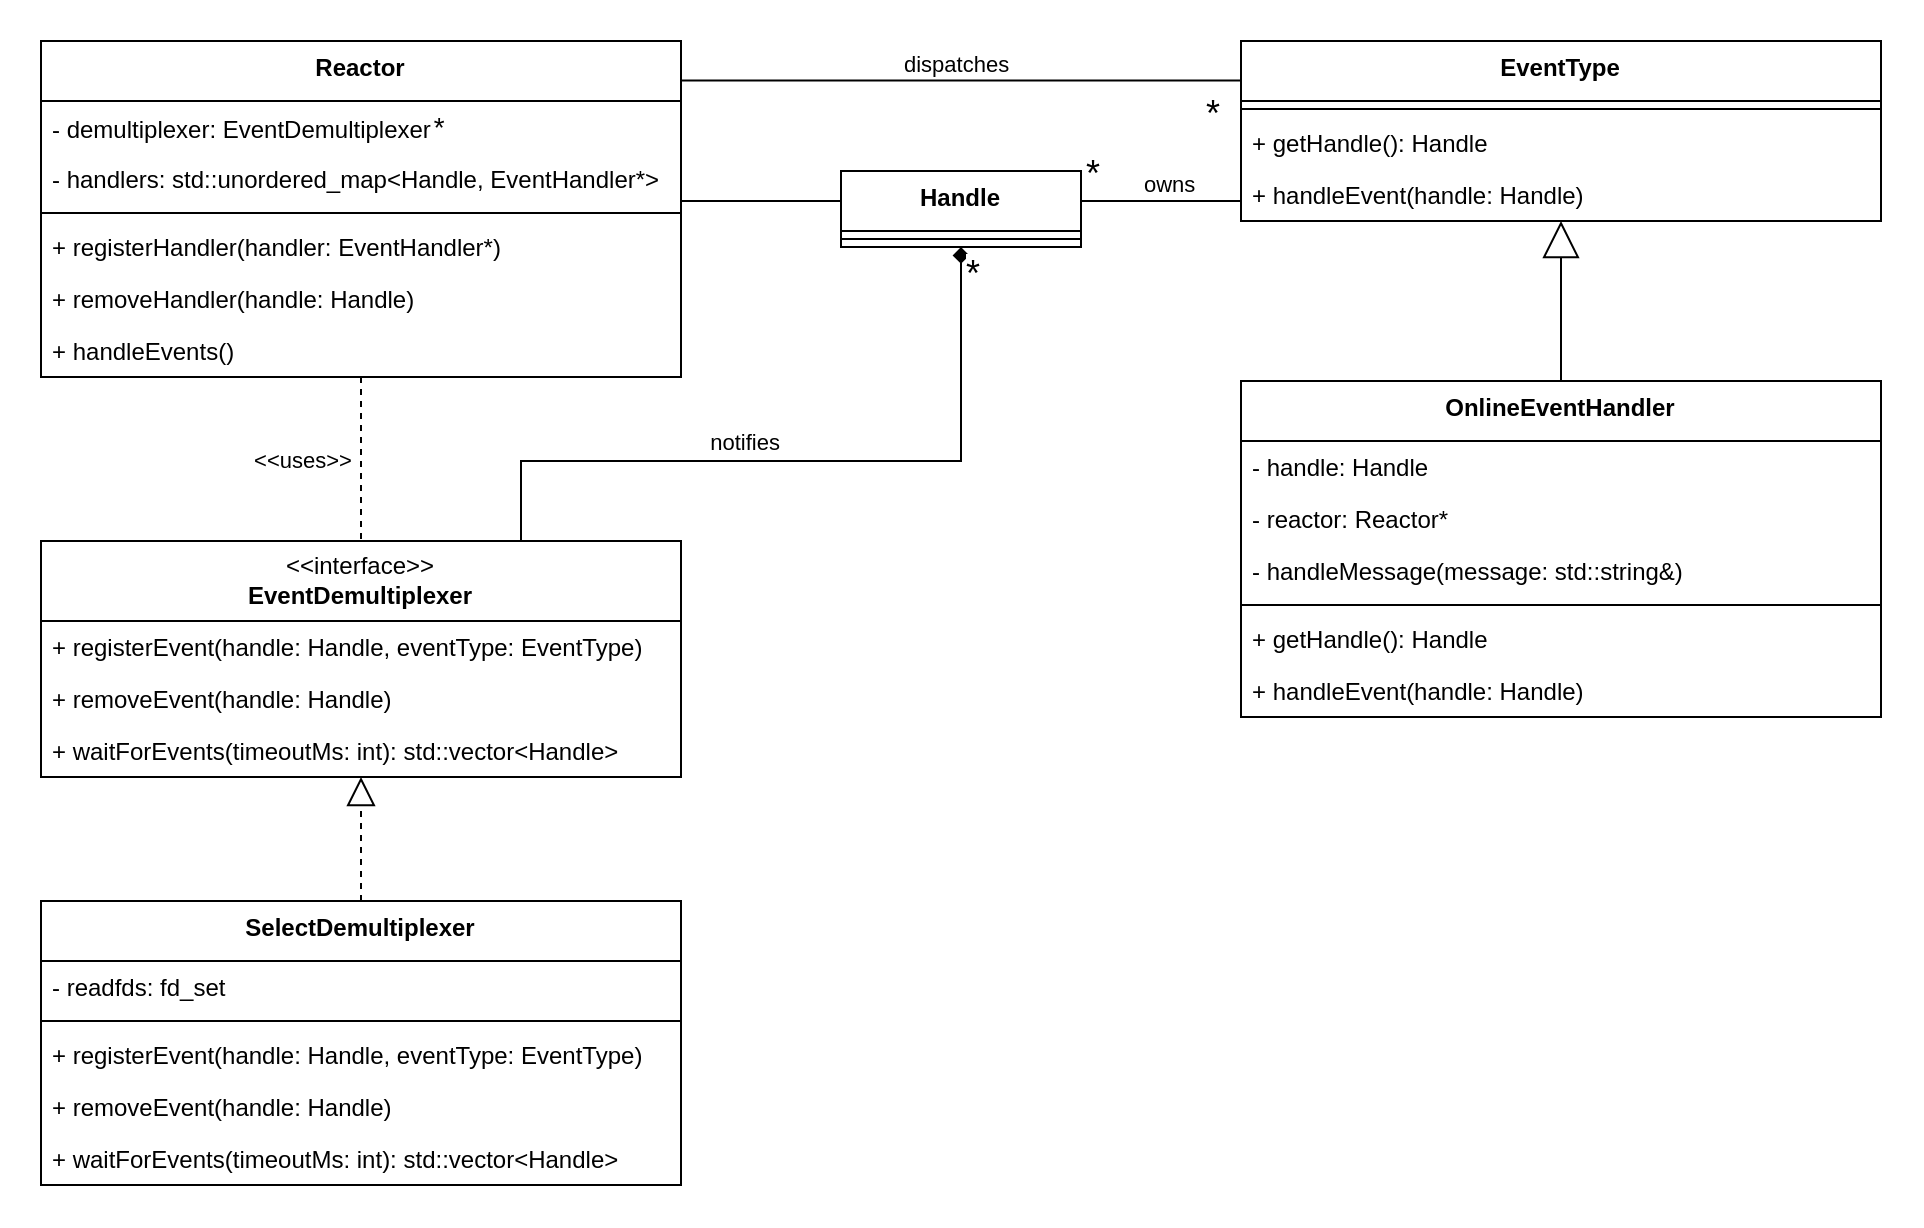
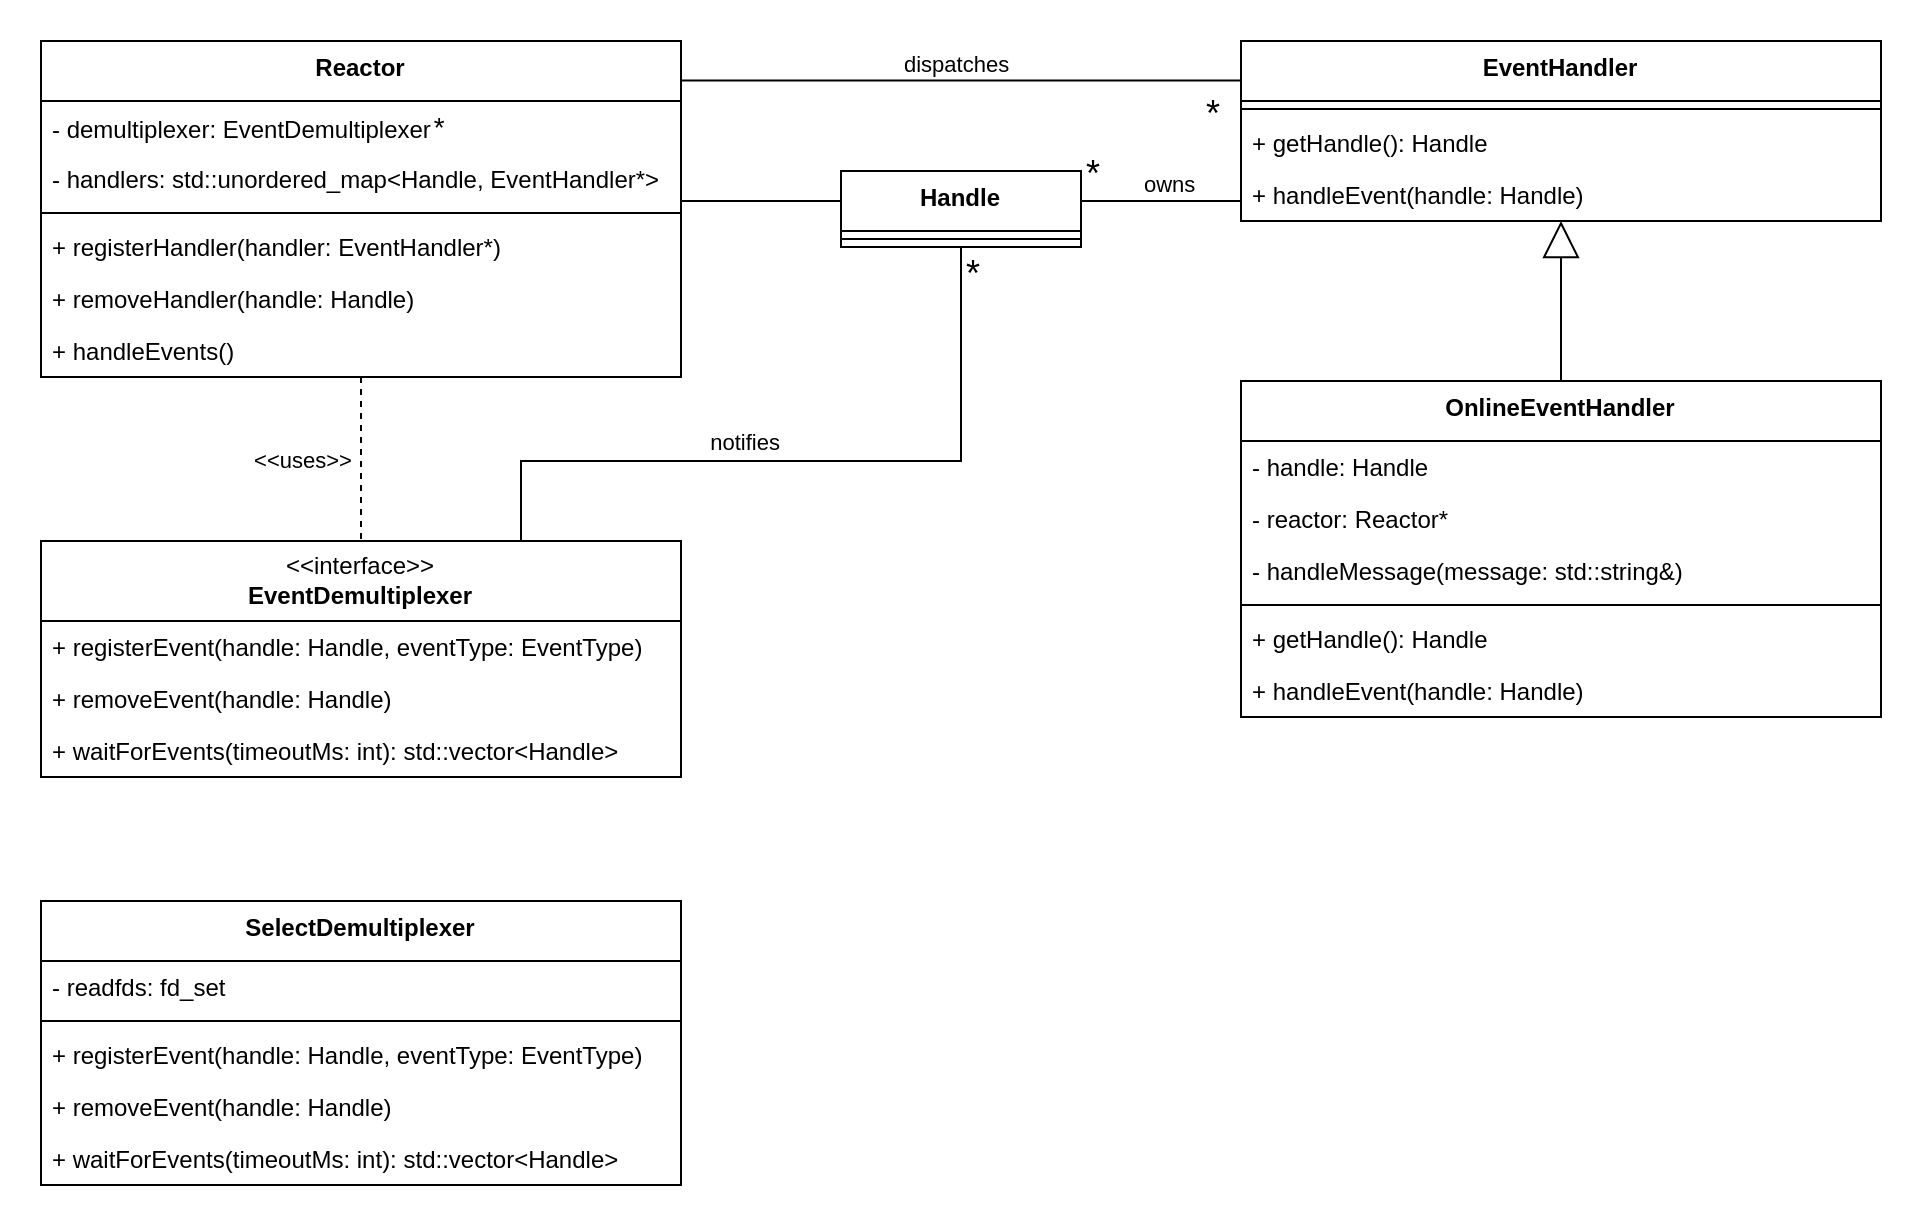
  <mxCell id="0" />
  <mxCell id="1" parent="0" />
  <mxCell id="2" value="Reactor" style="swimlane;fontStyle=1;align=center;verticalAlign=top;childLayout=stackLayout;horizontal=1;startSize=30;horizontalStack=0;resizeParent=1;resizeParentMax=0;resizeLast=0;collapsible=1;marginBottom=0;whiteSpace=wrap;html=1;" vertex="1" parent="1"><mxGeometry x="20" y="20" width="320" height="168" as="geometry" /></mxCell>
  <mxCell id="3" value="-&amp;nbsp;demultiplexer&lt;span style=&quot;background-color: initial;&quot;&gt;:&amp;nbsp;&lt;/span&gt;EventDemultiplexer&lt;span style=&quot;font-family: Consolas, &amp;quot;Courier New&amp;quot;, monospace; font-size: 14px;&quot;&gt;*&lt;/span&gt;" style="text;strokeColor=none;fillColor=none;align=left;verticalAlign=top;spacingLeft=4;spacingRight=4;overflow=hidden;rotatable=0;points=[[0,0.5],[1,0.5]];portConstraint=eastwest;whiteSpace=wrap;html=1;" vertex="1" parent="2"><mxGeometry y="30" width="320" height="26" as="geometry" /></mxCell>
  <mxCell id="4" value="-&amp;nbsp;handlers&lt;span style=&quot;background-color: initial;&quot;&gt;:&amp;nbsp;&lt;/span&gt;std::unordered_map&amp;lt;Handle, EventHandler*&amp;gt;" style="text;strokeColor=none;fillColor=none;align=left;verticalAlign=top;spacingLeft=4;spacingRight=4;overflow=hidden;rotatable=0;points=[[0,0.5],[1,0.5]];portConstraint=eastwest;whiteSpace=wrap;html=1;" vertex="1" parent="2"><mxGeometry y="56" width="320" height="26" as="geometry" /></mxCell>
  <mxCell id="5" value="" style="line;strokeWidth=1;fillColor=none;align=left;verticalAlign=middle;spacingTop=-1;spacingLeft=3;spacingRight=3;rotatable=0;labelPosition=right;points=[];portConstraint=eastwest;strokeColor=inherit;" vertex="1" parent="2"><mxGeometry y="82" width="320" height="8" as="geometry" /></mxCell>
  <mxCell id="6" value="+&amp;nbsp;registerHandler&lt;span style=&quot;background-color: initial;&quot;&gt;(handler: EventHandler*&lt;/span&gt;&lt;span style=&quot;background-color: initial;&quot;&gt;)&lt;/span&gt;" style="text;strokeColor=none;fillColor=none;align=left;verticalAlign=top;spacingLeft=4;spacingRight=4;overflow=hidden;rotatable=0;points=[[0,0.5],[1,0.5]];portConstraint=eastwest;whiteSpace=wrap;html=1;" vertex="1" parent="2"><mxGeometry y="90" width="320" height="26" as="geometry" /></mxCell>
  <mxCell id="7" value="+&amp;nbsp;removeHandler(handle: Handle&lt;span style=&quot;background-color: initial;&quot;&gt;)&lt;/span&gt;" style="text;strokeColor=none;fillColor=none;align=left;verticalAlign=top;spacingLeft=4;spacingRight=4;overflow=hidden;rotatable=0;points=[[0,0.5],[1,0.5]];portConstraint=eastwest;whiteSpace=wrap;html=1;" vertex="1" parent="2"><mxGeometry y="116" width="320" height="26" as="geometry" /></mxCell>
  <mxCell id="8" value="+&amp;nbsp;handleEvents&lt;span style=&quot;background-color: initial;&quot;&gt;(&lt;/span&gt;&lt;span style=&quot;background-color: initial;&quot;&gt;)&lt;/span&gt;" style="text;strokeColor=none;fillColor=none;align=left;verticalAlign=top;spacingLeft=4;spacingRight=4;overflow=hidden;rotatable=0;points=[[0,0.5],[1,0.5]];portConstraint=eastwest;whiteSpace=wrap;html=1;" vertex="1" parent="2"><mxGeometry y="142" width="320" height="26" as="geometry" /></mxCell>
  <mxCell id="9" value="&amp;lt;&amp;lt;interface&amp;gt;&amp;gt;&lt;br style=&quot;border-color: var(--border-color);&quot;&gt;&lt;b style=&quot;border-color: var(--border-color);&quot;&gt;EventDemultiplexer&lt;/b&gt;" style="swimlane;fontStyle=0;childLayout=stackLayout;horizontal=1;startSize=40;fillColor=none;horizontalStack=0;resizeParent=1;resizeParentMax=0;resizeLast=0;collapsible=1;marginBottom=0;whiteSpace=wrap;html=1;" vertex="1" parent="1"><mxGeometry x="20" y="270" width="320" height="118" as="geometry" /></mxCell>
  <mxCell id="10" value="+&amp;nbsp;registerEvent(handle: Handle, eventType: EventType&lt;span style=&quot;background-color: initial;&quot;&gt;)&lt;/span&gt;" style="text;strokeColor=none;fillColor=none;align=left;verticalAlign=top;spacingLeft=4;spacingRight=4;overflow=hidden;rotatable=0;points=[[0,0.5],[1,0.5]];portConstraint=eastwest;whiteSpace=wrap;html=1;" vertex="1" parent="9"><mxGeometry y="40" width="320" height="26" as="geometry" /></mxCell>
  <mxCell id="11" value="+&amp;nbsp;removeEvent(handle: Handle&lt;span style=&quot;background-color: initial;&quot;&gt;)&lt;/span&gt;" style="text;strokeColor=none;fillColor=none;align=left;verticalAlign=top;spacingLeft=4;spacingRight=4;overflow=hidden;rotatable=0;points=[[0,0.5],[1,0.5]];portConstraint=eastwest;whiteSpace=wrap;html=1;" vertex="1" parent="9"><mxGeometry y="66" width="320" height="26" as="geometry" /></mxCell>
  <mxCell id="12" value="+&amp;nbsp;waitForEvents&lt;span style=&quot;background-color: initial;&quot;&gt;(timeoutMs: int&lt;/span&gt;&lt;span style=&quot;background-color: initial;&quot;&gt;):&amp;nbsp;&lt;/span&gt;std::vector&amp;lt;Handle&amp;gt;" style="text;strokeColor=none;fillColor=none;align=left;verticalAlign=top;spacingLeft=4;spacingRight=4;overflow=hidden;rotatable=0;points=[[0,0.5],[1,0.5]];portConstraint=eastwest;whiteSpace=wrap;html=1;" vertex="1" parent="9"><mxGeometry y="92" width="320" height="26" as="geometry" /></mxCell>
  <mxCell id="13" value="SelectDemultiplexer" style="swimlane;fontStyle=1;align=center;verticalAlign=top;childLayout=stackLayout;horizontal=1;startSize=30;horizontalStack=0;resizeParent=1;resizeParentMax=0;resizeLast=0;collapsible=1;marginBottom=0;whiteSpace=wrap;html=1;" vertex="1" parent="1"><mxGeometry x="20" y="450" width="320" height="142" as="geometry" /></mxCell>
  <mxCell id="14" value="-&amp;nbsp;readfds&lt;span style=&quot;background-color: initial;&quot;&gt;:&amp;nbsp;&lt;/span&gt;fd_set" style="text;strokeColor=none;fillColor=none;align=left;verticalAlign=top;spacingLeft=4;spacingRight=4;overflow=hidden;rotatable=0;points=[[0,0.5],[1,0.5]];portConstraint=eastwest;whiteSpace=wrap;html=1;" vertex="1" parent="13"><mxGeometry y="30" width="320" height="26" as="geometry" /></mxCell>
  <mxCell id="15" value="" style="line;strokeWidth=1;fillColor=none;align=left;verticalAlign=middle;spacingTop=-1;spacingLeft=3;spacingRight=3;rotatable=0;labelPosition=right;points=[];portConstraint=eastwest;strokeColor=inherit;" vertex="1" parent="13"><mxGeometry y="56" width="320" height="8" as="geometry" /></mxCell>
  <mxCell id="16" value="+&amp;nbsp;registerEvent(handle: Handle, eventType: EventType&lt;span style=&quot;background-color: initial;&quot;&gt;)&lt;/span&gt;" style="text;strokeColor=none;fillColor=none;align=left;verticalAlign=top;spacingLeft=4;spacingRight=4;overflow=hidden;rotatable=0;points=[[0,0.5],[1,0.5]];portConstraint=eastwest;whiteSpace=wrap;html=1;" vertex="1" parent="13"><mxGeometry y="64" width="320" height="26" as="geometry" /></mxCell>
  <mxCell id="17" value="+&amp;nbsp;removeEvent(handle: Handle&lt;span style=&quot;background-color: initial;&quot;&gt;)&lt;/span&gt;" style="text;strokeColor=none;fillColor=none;align=left;verticalAlign=top;spacingLeft=4;spacingRight=4;overflow=hidden;rotatable=0;points=[[0,0.5],[1,0.5]];portConstraint=eastwest;whiteSpace=wrap;html=1;" vertex="1" parent="13"><mxGeometry y="90" width="320" height="26" as="geometry" /></mxCell>
  <mxCell id="18" value="+&amp;nbsp;waitForEvents&lt;span style=&quot;background-color: initial;&quot;&gt;(timeoutMs: int&lt;/span&gt;&lt;span style=&quot;background-color: initial;&quot;&gt;):&amp;nbsp;&lt;/span&gt;std::vector&amp;lt;Handle&amp;gt;" style="text;strokeColor=none;fillColor=none;align=left;verticalAlign=top;spacingLeft=4;spacingRight=4;overflow=hidden;rotatable=0;points=[[0,0.5],[1,0.5]];portConstraint=eastwest;whiteSpace=wrap;html=1;" vertex="1" parent="13"><mxGeometry y="116" width="320" height="26" as="geometry" /></mxCell>
- <mxCell id="19" value="EventType" style="swimlane;fontStyle=1;align=center;verticalAlign=top;childLayout=stackLayout;horizontal=1;startSize=30;horizontalStack=0;resizeParent=1;resizeParentMax=0;resizeLast=0;collapsible=1;marginBottom=0;whiteSpace=wrap;html=1;" vertex="1" parent="1"><mxGeometry x="620" y="20" width="320" height="90" as="geometry" /></mxCell>
+ <mxCell id="19" value="EventHandler" style="swimlane;fontStyle=1;align=center;verticalAlign=top;childLayout=stackLayout;horizontal=1;startSize=30;horizontalStack=0;resizeParent=1;resizeParentMax=0;resizeLast=0;collapsible=1;marginBottom=0;whiteSpace=wrap;html=1;" vertex="1" parent="1"><mxGeometry x="620" y="20" width="320" height="90" as="geometry" /></mxCell>
  <mxCell id="20" value="" style="line;strokeWidth=1;fillColor=none;align=left;verticalAlign=middle;spacingTop=-1;spacingLeft=3;spacingRight=3;rotatable=0;labelPosition=right;points=[];portConstraint=eastwest;strokeColor=inherit;" vertex="1" parent="19"><mxGeometry y="30" width="320" height="8" as="geometry" /></mxCell>
  <mxCell id="21" value="+ getHandle&lt;span style=&quot;background-color: initial;&quot;&gt;(&lt;/span&gt;&lt;span style=&quot;background-color: initial;&quot;&gt;):&amp;nbsp;&lt;/span&gt;Handle" style="text;strokeColor=none;fillColor=none;align=left;verticalAlign=top;spacingLeft=4;spacingRight=4;overflow=hidden;rotatable=0;points=[[0,0.5],[1,0.5]];portConstraint=eastwest;whiteSpace=wrap;html=1;" vertex="1" parent="19"><mxGeometry y="38" width="320" height="26" as="geometry" /></mxCell>
  <mxCell id="22" value="+&amp;nbsp;handleEvent&lt;span style=&quot;background-color: initial;&quot;&gt;(handle: Handle&lt;/span&gt;&lt;span style=&quot;background-color: initial;&quot;&gt;)&lt;/span&gt;" style="text;strokeColor=none;fillColor=none;align=left;verticalAlign=top;spacingLeft=4;spacingRight=4;overflow=hidden;rotatable=0;points=[[0,0.5],[1,0.5]];portConstraint=eastwest;whiteSpace=wrap;html=1;" vertex="1" parent="19"><mxGeometry y="64" width="320" height="26" as="geometry" /></mxCell>
  <mxCell id="23" value="OnlineEventHandler" style="swimlane;fontStyle=1;align=center;verticalAlign=top;childLayout=stackLayout;horizontal=1;startSize=30;horizontalStack=0;resizeParent=1;resizeParentMax=0;resizeLast=0;collapsible=1;marginBottom=0;whiteSpace=wrap;html=1;" vertex="1" parent="1"><mxGeometry x="620" y="190" width="320" height="168" as="geometry" /></mxCell>
  <mxCell id="24" value="- handle: Handle" style="text;strokeColor=none;fillColor=none;align=left;verticalAlign=top;spacingLeft=4;spacingRight=4;overflow=hidden;rotatable=0;points=[[0,0.5],[1,0.5]];portConstraint=eastwest;whiteSpace=wrap;html=1;" vertex="1" parent="23"><mxGeometry y="30" width="320" height="26" as="geometry" /></mxCell>
  <mxCell id="25" value="- reactor: Reactor*" style="text;strokeColor=none;fillColor=none;align=left;verticalAlign=top;spacingLeft=4;spacingRight=4;overflow=hidden;rotatable=0;points=[[0,0.5],[1,0.5]];portConstraint=eastwest;whiteSpace=wrap;html=1;" vertex="1" parent="23"><mxGeometry y="56" width="320" height="26" as="geometry" /></mxCell>
  <mxCell id="26" value="- handleMessage(message: std::string&amp;amp;)" style="text;strokeColor=none;fillColor=none;align=left;verticalAlign=top;spacingLeft=4;spacingRight=4;overflow=hidden;rotatable=0;points=[[0,0.5],[1,0.5]];portConstraint=eastwest;whiteSpace=wrap;html=1;" vertex="1" parent="23"><mxGeometry y="82" width="320" height="26" as="geometry" /></mxCell>
  <mxCell id="27" value="" style="line;strokeWidth=1;fillColor=none;align=left;verticalAlign=middle;spacingTop=-1;spacingLeft=3;spacingRight=3;rotatable=0;labelPosition=right;points=[];portConstraint=eastwest;strokeColor=inherit;" vertex="1" parent="23"><mxGeometry y="108" width="320" height="8" as="geometry" /></mxCell>
  <mxCell id="28" value="+ getHandle&lt;span style=&quot;background-color: initial;&quot;&gt;(&lt;/span&gt;&lt;span style=&quot;background-color: initial;&quot;&gt;):&amp;nbsp;&lt;/span&gt;Handle" style="text;strokeColor=none;fillColor=none;align=left;verticalAlign=top;spacingLeft=4;spacingRight=4;overflow=hidden;rotatable=0;points=[[0,0.5],[1,0.5]];portConstraint=eastwest;whiteSpace=wrap;html=1;" vertex="1" parent="23"><mxGeometry y="116" width="320" height="26" as="geometry" /></mxCell>
  <mxCell id="29" value="+&amp;nbsp;handleEvent&lt;span style=&quot;background-color: initial;&quot;&gt;(handle: Handle&lt;/span&gt;&lt;span style=&quot;background-color: initial;&quot;&gt;)&lt;/span&gt;" style="text;strokeColor=none;fillColor=none;align=left;verticalAlign=top;spacingLeft=4;spacingRight=4;overflow=hidden;rotatable=0;points=[[0,0.5],[1,0.5]];portConstraint=eastwest;whiteSpace=wrap;html=1;" vertex="1" parent="23"><mxGeometry y="142" width="320" height="26" as="geometry" /></mxCell>
- <mxCell id="30" value="" style="endArrow=block;dashed=1;endFill=0;endSize=12;html=1;rounded=0;exitX=0.5;exitY=0;exitDx=0;exitDy=0;entryX=0.5;entryY=1;entryDx=0;entryDy=0;" edge="1" parent="1" source="13" target="9"><mxGeometry width="160" relative="1" as="geometry"><mxPoint x="-360" y="560" as="sourcePoint" /><mxPoint x="180" y="390" as="targetPoint" /></mxGeometry></mxCell>
  <mxCell id="31" value="" style="endArrow=block;endSize=16;endFill=0;html=1;rounded=0;exitX=0.5;exitY=0;exitDx=0;exitDy=0;entryX=0.5;entryY=1;entryDx=0;entryDy=0;entryPerimeter=0;" edge="1" parent="1" source="23" target="22"><mxGeometry width="160" relative="1" as="geometry"><mxPoint x="620" y="70" as="sourcePoint" /><mxPoint x="780" y="130" as="targetPoint" /></mxGeometry></mxCell>
  <mxCell id="32" value="" style="endArrow=none;endSize=12;dashed=1;html=1;rounded=0;entryX=0.5;entryY=0;entryDx=0;entryDy=0;exitX=0.5;exitY=1;exitDx=0;exitDy=0;" edge="1" parent="1" source="2" target="9"><mxGeometry width="160" relative="1" as="geometry"><mxPoint x="180" y="200" as="sourcePoint" /><mxPoint x="460" y="150" as="targetPoint" /><Array as="points" /></mxGeometry></mxCell>
  <mxCell id="33" value="&amp;lt;&amp;lt;uses&amp;gt;&amp;gt;" style="edgeLabel;html=1;align=center;verticalAlign=middle;resizable=0;points=[];" vertex="1" connectable="0" parent="32"><mxGeometry x="-0.167" y="2" relative="1" as="geometry"><mxPoint x="-32" y="7" as="offset" /></mxGeometry></mxCell>
  <mxCell id="34" value="" style="endArrow=none;html=1;edgeStyle=orthogonalEdgeStyle;rounded=0;" edge="1" parent="1"><mxGeometry relative="1" as="geometry"><mxPoint x="340" y="39.76" as="sourcePoint" /><mxPoint x="620" y="39.76" as="targetPoint" /></mxGeometry></mxCell>
  <mxCell id="35" value="dispatches" style="edgeLabel;resizable=0;html=1;align=left;verticalAlign=bottom;" connectable="0" vertex="1" parent="34"><mxGeometry x="-1" relative="1" as="geometry"><mxPoint x="110" as="offset" /></mxGeometry></mxCell>
  <mxCell id="36" value="&lt;font style=&quot;font-size: 18px;&quot;&gt;*&lt;/font&gt;" style="edgeLabel;resizable=0;html=1;align=right;verticalAlign=bottom;" connectable="0" vertex="1" parent="34"><mxGeometry x="1" relative="1" as="geometry"><mxPoint x="-10" y="30" as="offset" /></mxGeometry></mxCell>
  <mxCell id="37" value="" style="endArrow=none;html=1;edgeStyle=orthogonalEdgeStyle;rounded=0;" edge="1" parent="1"><mxGeometry relative="1" as="geometry"><mxPoint x="340" y="100" as="sourcePoint" /><mxPoint x="620" y="100" as="targetPoint" /></mxGeometry></mxCell>
  <mxCell id="38" value="&lt;font style=&quot;font-size: 18px;&quot;&gt;*&lt;/font&gt;" style="edgeLabel;resizable=0;html=1;align=right;verticalAlign=bottom;" connectable="0" vertex="1" parent="37"><mxGeometry x="1" relative="1" as="geometry"><mxPoint x="-70" as="offset" /></mxGeometry></mxCell>
  <mxCell id="39" value="owns" style="edgeLabel;resizable=0;html=1;align=left;verticalAlign=bottom;" connectable="0" vertex="1" parent="37"><mxGeometry x="-1" relative="1" as="geometry"><mxPoint x="230" as="offset" /></mxGeometry></mxCell>
  <mxCell id="40" value="Handle" style="swimlane;fontStyle=1;align=center;verticalAlign=top;childLayout=stackLayout;horizontal=1;startSize=30;horizontalStack=0;resizeParent=1;resizeParentMax=0;resizeLast=0;collapsible=1;marginBottom=0;whiteSpace=wrap;html=1;" vertex="1" parent="1"><mxGeometry x="420" y="85" width="120" height="38" as="geometry" /></mxCell>
  <mxCell id="41" value="" style="line;strokeWidth=1;fillColor=none;align=left;verticalAlign=middle;spacingTop=-1;spacingLeft=3;spacingRight=3;rotatable=0;labelPosition=right;points=[];portConstraint=eastwest;strokeColor=inherit;" vertex="1" parent="40"><mxGeometry y="30" width="120" height="8" as="geometry" /></mxCell>
- <mxCell id="42" value="" style="endArrow=diamond;html=1;edgeStyle=orthogonalEdgeStyle;rounded=0;exitX=0.75;exitY=0;exitDx=0;exitDy=0;entryX=0.5;entryY=1;entryDx=0;entryDy=0;" edge="1" parent="1" source="9" target="40"><mxGeometry relative="1" as="geometry"><mxPoint x="300" y="220" as="sourcePoint" /><mxPoint x="480" y="140" as="targetPoint" /><Array as="points"><mxPoint x="260" y="230" /><mxPoint x="480" y="230" /></Array></mxGeometry></mxCell>
+ <mxCell id="42" value="" style="endArrow=none;html=1;edgeStyle=orthogonalEdgeStyle;rounded=0;exitX=0.75;exitY=0;exitDx=0;exitDy=0;entryX=0.5;entryY=1;entryDx=0;entryDy=0;" edge="1" parent="1" source="9" target="40"><mxGeometry relative="1" as="geometry"><mxPoint x="300" y="220" as="sourcePoint" /><mxPoint x="480" y="140" as="targetPoint" /><Array as="points"><mxPoint x="260" y="230" /><mxPoint x="480" y="230" /></Array></mxGeometry></mxCell>
  <mxCell id="43" value="notifies" style="edgeLabel;resizable=0;html=1;align=right;verticalAlign=bottom;" connectable="0" vertex="1" parent="42"><mxGeometry x="1" relative="1" as="geometry"><mxPoint x="-90" y="106" as="offset" /></mxGeometry></mxCell>
  <mxCell id="44" value="&lt;font style=&quot;font-size: 18px;&quot;&gt;*&lt;/font&gt;" style="edgeLabel;resizable=0;html=1;align=right;verticalAlign=bottom;" connectable="0" vertex="1" parent="1"><mxGeometry x="490" y="150" as="geometry" /></mxCell>
